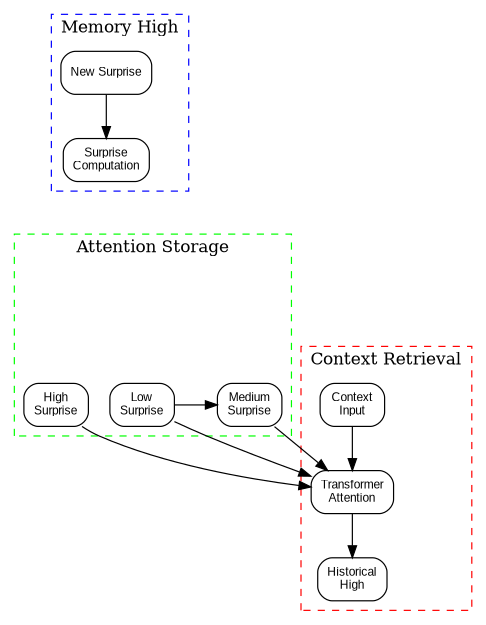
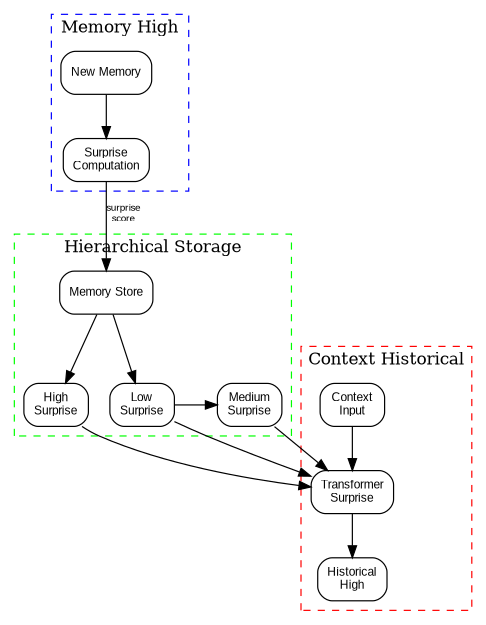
  digraph {
    rankdir=TB
    node [fontname=Arial fontsize=10 shape=box style=rounded]
    edge [fontname=Arial fontsize=8]
-   n1 [label="New Surprise"]
+   n1 [label="New Memory"]
    n2 [label="Surprise\nComputation"]
    n3 [label="High\nSurprise"]
    n4 [label="Medium\nSurprise"]
    n5 [label="Low\nSurprise"]
+   n6 [label="Memory Store"]
    n7 [label="Context\nInput"]
-   n8 [label="Transformer\nAttention"]
+   n8 [label="Transformer\nSurprise"]
    n9 [label="Historical\nHigh"]
    subgraph cluster_1 {
      color=blue
      label="Memory High"
      style=dashed
      n1
      n2
    }
    subgraph cluster_2 {
      color=green
-     label="Attention Storage"
+     label="Hierarchical Storage"
      style=dashed
+     n6
      subgraph sub_3 {
        color=green
        label="Hierarchical Storage"
        rank=same
        style=dashed
        n3
        n4
        n5
      }
    }
    subgraph cluster_4 {
      color=red
-     label="Context Retrieval"
+     label="Context Historical"
      style=dashed
      n7
      n8
      n9
    }
    n1 -> n2
+   n2 -> n6 [label="surprise\nscore"]
    n3 -> n8
    n4 -> n8
    n5 -> n4
    n5 -> n8
+   n6 -> n3
+   n6 -> n5
    n7 -> n8
    n8 -> n9
  }
